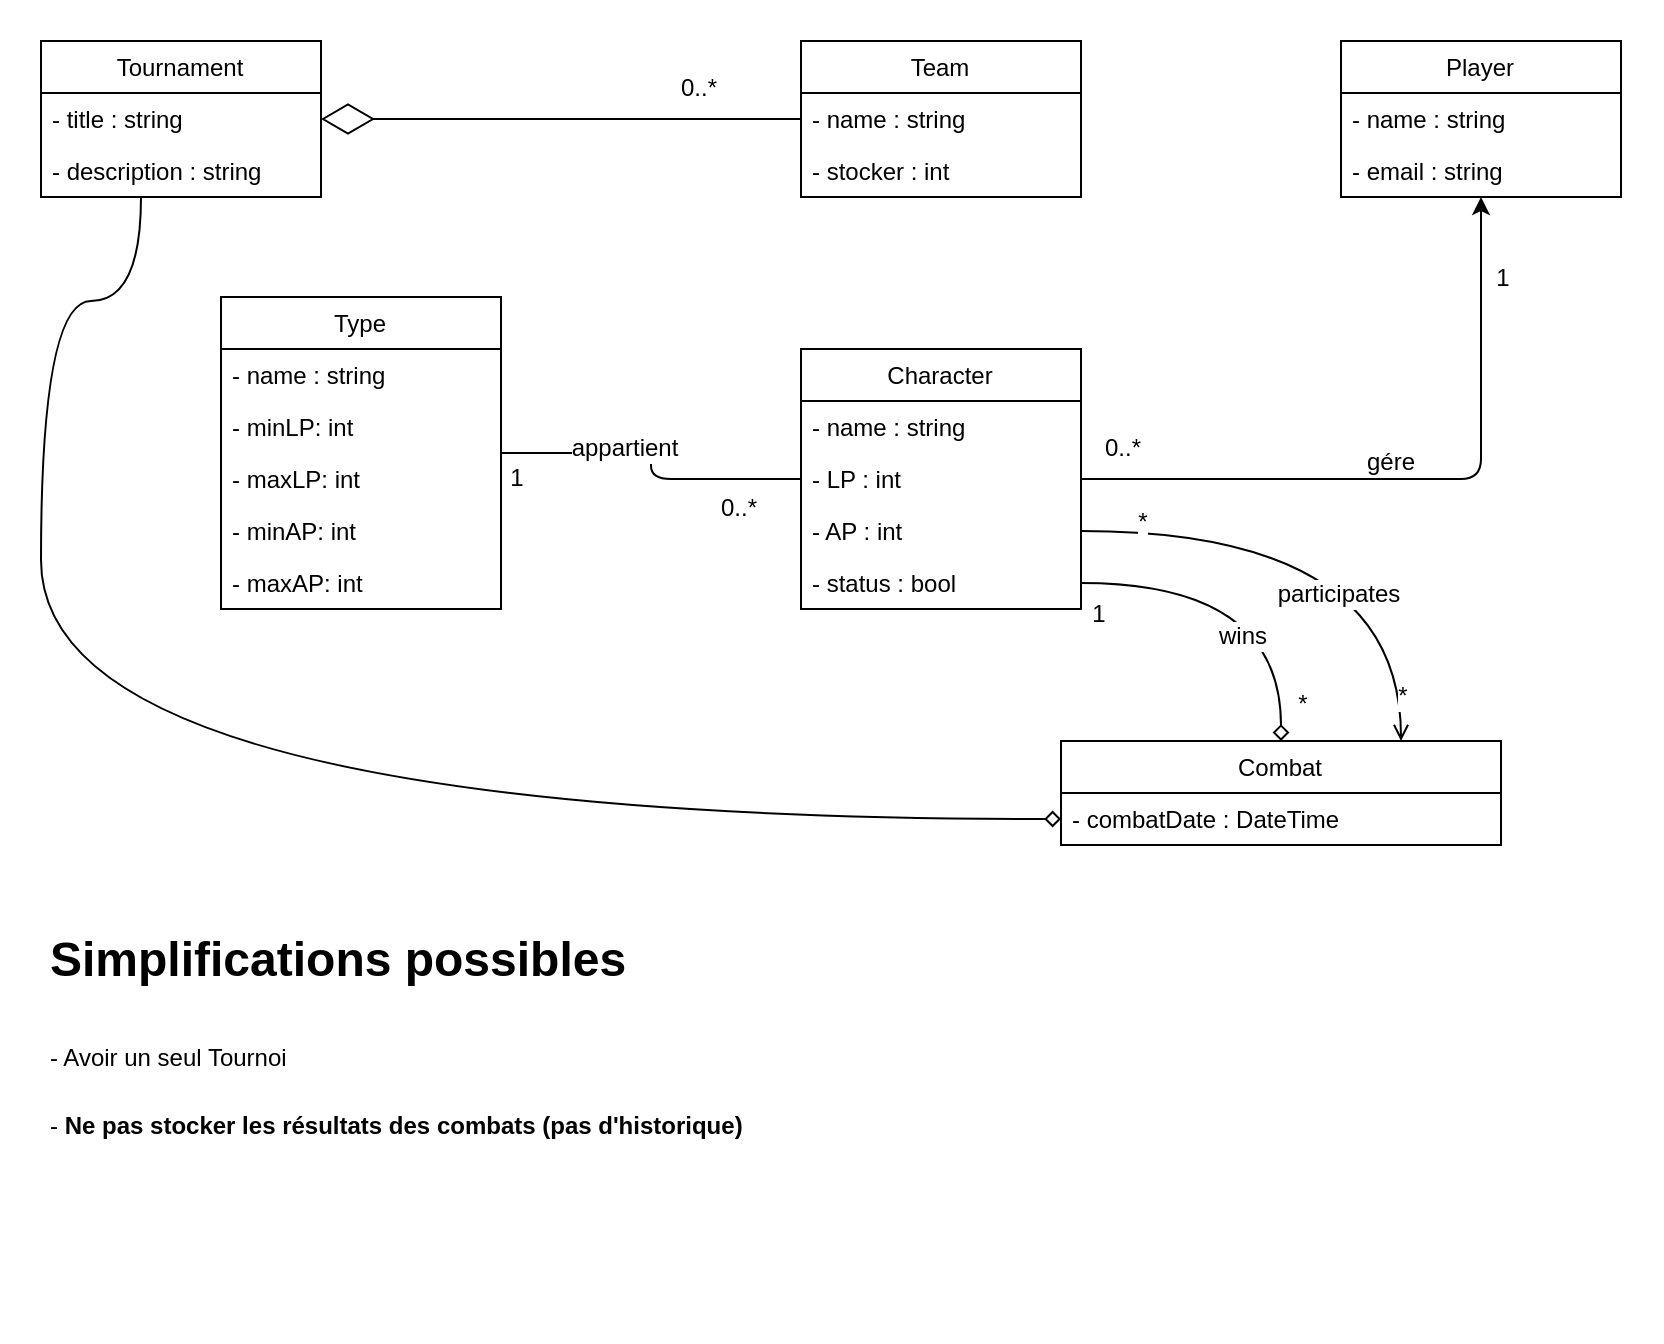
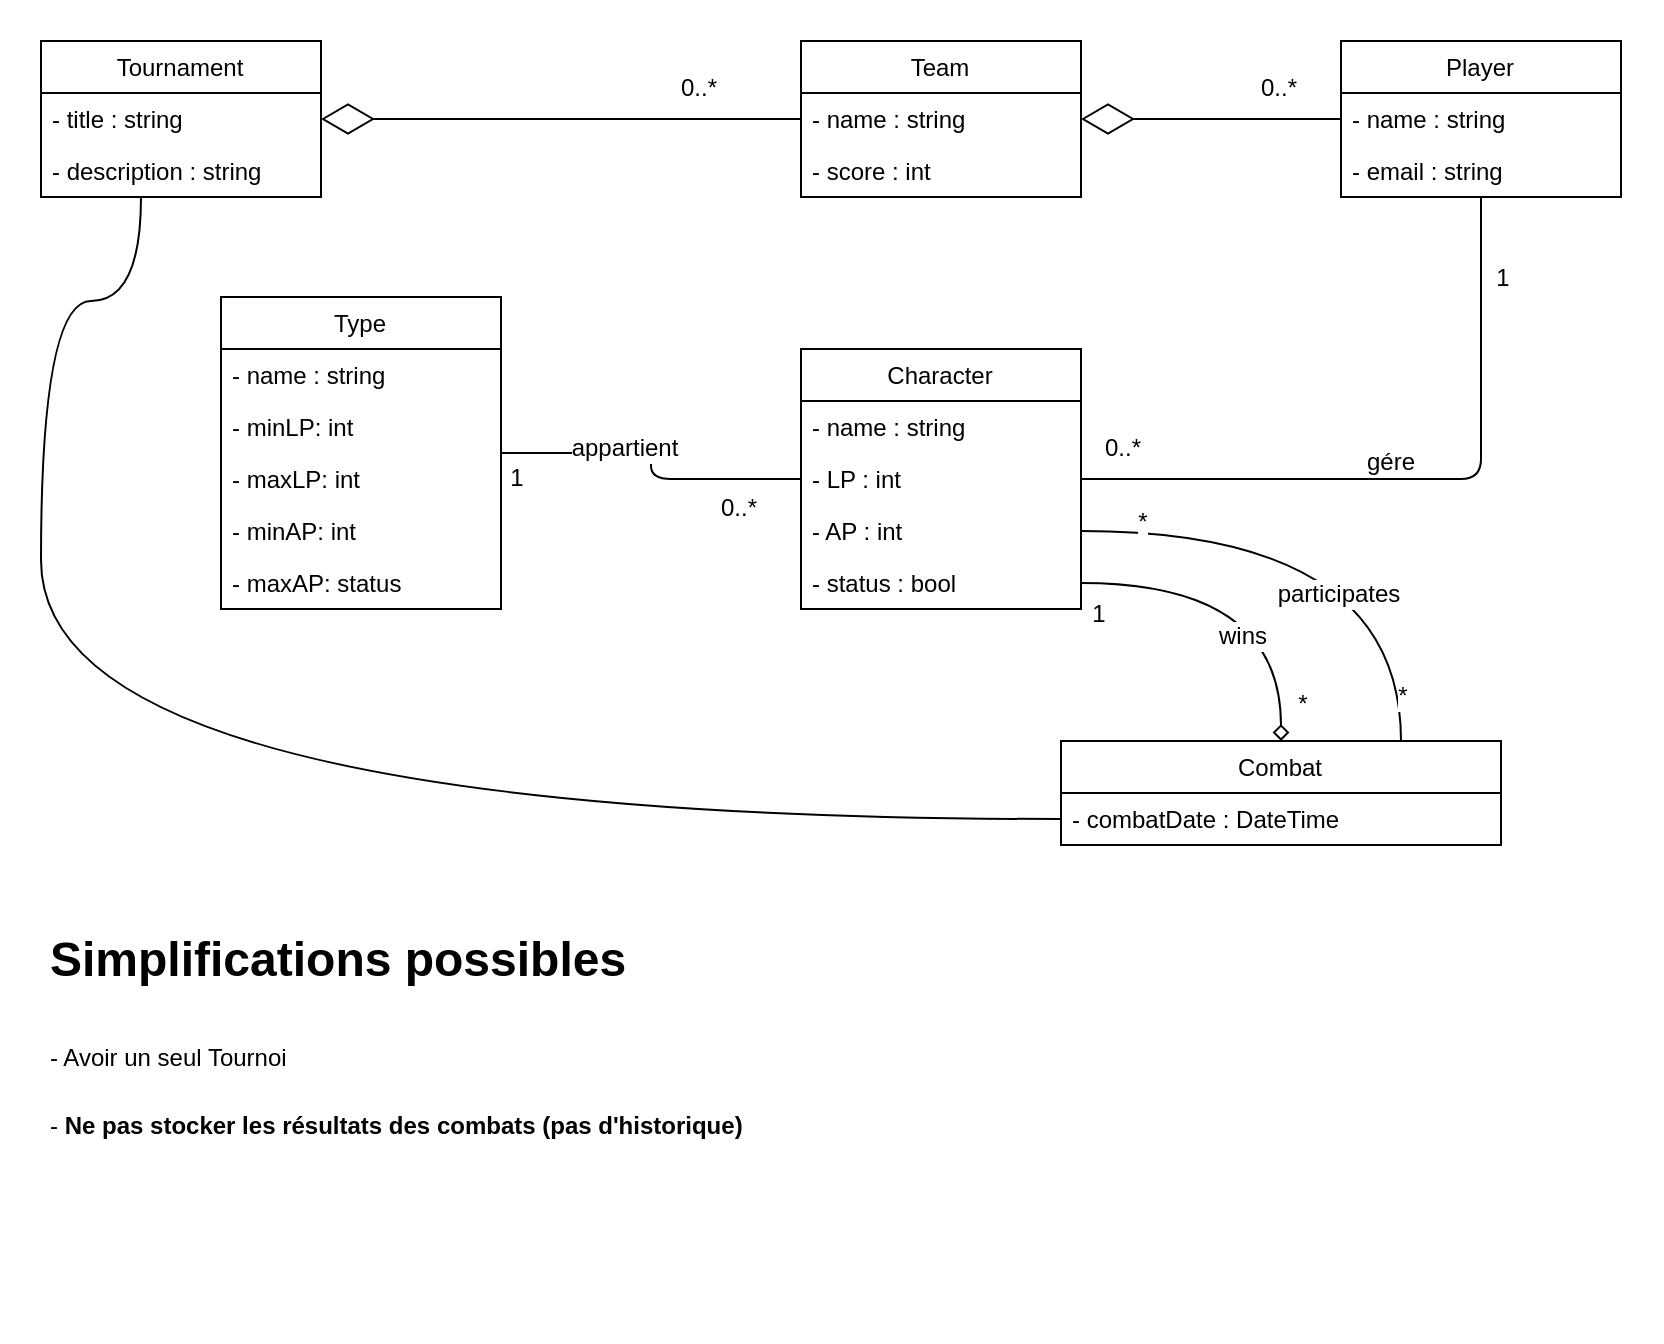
  <mxCell id="0" />
  <mxCell id="1" parent="0" />
  <mxCell id="2" value="Player" style="swimlane;fontStyle=0;childLayout=stackLayout;horizontal=1;startSize=26;fillColor=none;horizontalStack=0;resizeParent=1;resizeParentMax=0;resizeLast=0;collapsible=1;marginBottom=0;" parent="1" vertex="1"><mxGeometry x="670" y="20" width="140" height="78" as="geometry" /></mxCell>
  <mxCell id="3" value="- name : string" style="text;strokeColor=none;fillColor=none;align=left;verticalAlign=top;spacingLeft=4;spacingRight=4;overflow=hidden;rotatable=0;points=[[0,0.5],[1,0.5]];portConstraint=eastwest;" parent="2" vertex="1"><mxGeometry y="26" width="140" height="26" as="geometry" /></mxCell>
  <mxCell id="4" value="- email : string" style="text;strokeColor=none;fillColor=none;align=left;verticalAlign=top;spacingLeft=4;spacingRight=4;overflow=hidden;rotatable=0;points=[[0,0.5],[1,0.5]];portConstraint=eastwest;" parent="2" vertex="1"><mxGeometry y="52" width="140" height="26" as="geometry" /></mxCell>
  <mxCell id="5" value="Character" style="swimlane;fontStyle=0;childLayout=stackLayout;horizontal=1;startSize=26;fillColor=none;horizontalStack=0;resizeParent=1;resizeParentMax=0;resizeLast=0;collapsible=1;marginBottom=0;" parent="1" vertex="1"><mxGeometry x="400" y="174" width="140" height="130" as="geometry" /></mxCell>
  <mxCell id="6" value="- name : string" style="text;strokeColor=none;fillColor=none;align=left;verticalAlign=top;spacingLeft=4;spacingRight=4;overflow=hidden;rotatable=0;points=[[0,0.5],[1,0.5]];portConstraint=eastwest;" parent="5" vertex="1"><mxGeometry y="26" width="140" height="26" as="geometry" /></mxCell>
  <mxCell id="7" value="- LP : int" style="text;strokeColor=none;fillColor=none;align=left;verticalAlign=top;spacingLeft=4;spacingRight=4;overflow=hidden;rotatable=0;points=[[0,0.5],[1,0.5]];portConstraint=eastwest;" parent="5" vertex="1"><mxGeometry y="52" width="140" height="26" as="geometry" /></mxCell>
  <mxCell id="8" value="- AP : int" style="text;strokeColor=none;fillColor=none;align=left;verticalAlign=top;spacingLeft=4;spacingRight=4;overflow=hidden;rotatable=0;points=[[0,0.5],[1,0.5]];portConstraint=eastwest;" parent="5" vertex="1"><mxGeometry y="78" width="140" height="26" as="geometry" /></mxCell>
  <mxCell id="9" value="- status : bool" style="text;strokeColor=none;fillColor=none;align=left;verticalAlign=top;spacingLeft=4;spacingRight=4;overflow=hidden;rotatable=0;points=[[0,0.5],[1,0.5]];portConstraint=eastwest;" parent="5" vertex="1"><mxGeometry y="104" width="140" height="26" as="geometry" /></mxCell>
  <mxCell id="10" value="Type" style="swimlane;fontStyle=0;childLayout=stackLayout;horizontal=1;startSize=26;fillColor=none;horizontalStack=0;resizeParent=1;resizeParentMax=0;resizeLast=0;collapsible=1;marginBottom=0;" parent="1" vertex="1"><mxGeometry x="110" y="148" width="140" height="156" as="geometry" /></mxCell>
  <mxCell id="11" value="- name : string" style="text;strokeColor=none;fillColor=none;align=left;verticalAlign=top;spacingLeft=4;spacingRight=4;overflow=hidden;rotatable=0;points=[[0,0.5],[1,0.5]];portConstraint=eastwest;" parent="10" vertex="1"><mxGeometry y="26" width="140" height="26" as="geometry" /></mxCell>
  <mxCell id="12" value="- minLP: int" style="text;strokeColor=none;fillColor=none;align=left;verticalAlign=top;spacingLeft=4;spacingRight=4;overflow=hidden;rotatable=0;points=[[0,0.5],[1,0.5]];portConstraint=eastwest;" parent="10" vertex="1"><mxGeometry y="52" width="140" height="26" as="geometry" /></mxCell>
  <mxCell id="13" value="- maxLP: int" style="text;strokeColor=none;fillColor=none;align=left;verticalAlign=top;spacingLeft=4;spacingRight=4;overflow=hidden;rotatable=0;points=[[0,0.5],[1,0.5]];portConstraint=eastwest;" parent="10" vertex="1"><mxGeometry y="78" width="140" height="26" as="geometry" /></mxCell>
  <mxCell id="14" value="- minAP: int" style="text;strokeColor=none;fillColor=none;align=left;verticalAlign=top;spacingLeft=4;spacingRight=4;overflow=hidden;rotatable=0;points=[[0,0.5],[1,0.5]];portConstraint=eastwest;" parent="10" vertex="1"><mxGeometry y="104" width="140" height="26" as="geometry" /></mxCell>
- <mxCell id="15" value="- maxAP: int" style="text;strokeColor=none;fillColor=none;align=left;verticalAlign=top;spacingLeft=4;spacingRight=4;overflow=hidden;rotatable=0;points=[[0,0.5],[1,0.5]];portConstraint=eastwest;" parent="10" vertex="1"><mxGeometry y="130" width="140" height="26" as="geometry" /></mxCell>
+ <mxCell id="15" value="- maxAP: status" style="text;strokeColor=none;fillColor=none;align=left;verticalAlign=top;spacingLeft=4;spacingRight=4;overflow=hidden;rotatable=0;points=[[0,0.5],[1,0.5]];portConstraint=eastwest;" parent="10" vertex="1"><mxGeometry y="130" width="140" height="26" as="geometry" /></mxCell>
  <mxCell id="16" value="" style="endArrow=none;html=1;edgeStyle=orthogonalEdgeStyle;" parent="1" source="5" target="10" edge="1"><mxGeometry relative="1" as="geometry"><mxPoint x="20" y="230" as="sourcePoint" /><mxPoint x="180" y="230" as="targetPoint" /></mxGeometry></mxCell>
  <mxCell id="17" value="appartient" style="text;html=1;resizable=0;points=[];align=center;verticalAlign=middle;labelBackgroundColor=#ffffff;" parent="16" vertex="1" connectable="0"><mxGeometry x="-0.205" y="-2" relative="1" as="geometry"><mxPoint x="-24" y="-14" as="offset" /></mxGeometry></mxCell>
  <mxCell id="18" value="1" style="text;html=1;resizable=0;points=[];align=center;verticalAlign=middle;labelBackgroundColor=#ffffff;" parent="16" vertex="1" connectable="0"><mxGeometry x="0.826" y="-1" relative="1" as="geometry"><mxPoint x="-7" y="13" as="offset" /></mxGeometry></mxCell>
  <mxCell id="19" value="0..*" style="text;html=1;resizable=0;points=[];align=center;verticalAlign=middle;labelBackgroundColor=#ffffff;" parent="16" vertex="1" connectable="0"><mxGeometry x="-0.879" y="2" relative="1" as="geometry"><mxPoint x="-22" y="12" as="offset" /></mxGeometry></mxCell>
- <mxCell id="20" value="" style="endArrow=classic;html=1;edgeStyle=orthogonalEdgeStyle;" parent="1" source="5" target="2" edge="1"><mxGeometry relative="1" as="geometry"><mxPoint x="505" y="276" as="sourcePoint" /><mxPoint x="630" y="228" as="targetPoint" /></mxGeometry></mxCell>
+ <mxCell id="20" value="" style="endArrow=none;html=1;edgeStyle=orthogonalEdgeStyle;" parent="1" source="5" target="2" edge="1"><mxGeometry relative="1" as="geometry"><mxPoint x="505" y="276" as="sourcePoint" /><mxPoint x="630" y="228" as="targetPoint" /></mxGeometry></mxCell>
  <mxCell id="21" value="gére" style="text;html=1;resizable=0;points=[];align=center;verticalAlign=middle;labelBackgroundColor=#ffffff;" parent="20" vertex="1" connectable="0"><mxGeometry x="-0.205" y="-2" relative="1" as="geometry"><mxPoint x="18" y="-11" as="offset" /></mxGeometry></mxCell>
  <mxCell id="22" value="1" style="text;html=1;resizable=0;points=[];align=center;verticalAlign=middle;labelBackgroundColor=#ffffff;" parent="20" vertex="1" connectable="0"><mxGeometry x="0.826" y="-1" relative="1" as="geometry"><mxPoint x="9" y="10" as="offset" /></mxGeometry></mxCell>
  <mxCell id="23" value="0..*" style="text;html=1;resizable=0;points=[];align=center;verticalAlign=middle;labelBackgroundColor=#ffffff;" parent="20" vertex="1" connectable="0"><mxGeometry x="-0.879" y="2" relative="1" as="geometry"><mxPoint x="-1" y="-14" as="offset" /></mxGeometry></mxCell>
  <mxCell id="24" value="Team" style="swimlane;fontStyle=0;childLayout=stackLayout;horizontal=1;startSize=26;fillColor=none;horizontalStack=0;resizeParent=1;resizeParentMax=0;resizeLast=0;collapsible=1;marginBottom=0;" parent="1" vertex="1"><mxGeometry x="400" y="20" width="140" height="78" as="geometry" /></mxCell>
  <mxCell id="25" value="- name : string" style="text;strokeColor=none;fillColor=none;align=left;verticalAlign=top;spacingLeft=4;spacingRight=4;overflow=hidden;rotatable=0;points=[[0,0.5],[1,0.5]];portConstraint=eastwest;" parent="24" vertex="1"><mxGeometry y="26" width="140" height="26" as="geometry" /></mxCell>
- <mxCell id="26" value="- stocker : int" style="text;strokeColor=none;fillColor=none;align=left;verticalAlign=top;spacingLeft=4;spacingRight=4;overflow=hidden;rotatable=0;points=[[0,0.5],[1,0.5]];portConstraint=eastwest;" parent="24" vertex="1"><mxGeometry y="52" width="140" height="26" as="geometry" /></mxCell>
- <mxCell id="29" style="edgeStyle=orthogonalEdgeStyle;rounded=0;orthogonalLoop=1;jettySize=auto;html=1;curved=1;endArrow=diamond;endFill=0;" parent="1" source="30" target="36" edge="1"><mxGeometry relative="1" as="geometry"><Array as="points"><mxPoint x="70" y="150" /><mxPoint x="20" y="150" /><mxPoint x="20" y="409" /></Array></mxGeometry></mxCell>
+ <mxCell id="26" value="- score : int" style="text;strokeColor=none;fillColor=none;align=left;verticalAlign=top;spacingLeft=4;spacingRight=4;overflow=hidden;rotatable=0;points=[[0,0.5],[1,0.5]];portConstraint=eastwest;" parent="24" vertex="1"><mxGeometry y="52" width="140" height="26" as="geometry" /></mxCell>
+ <mxCell id="27" value="" style="endArrow=diamondThin;endFill=0;endSize=24;html=1;" parent="1" source="2" target="24" edge="1"><mxGeometry width="160" relative="1" as="geometry"><mxPoint x="70" y="380" as="sourcePoint" /><mxPoint x="230" y="380" as="targetPoint" /></mxGeometry></mxCell>
+ <mxCell id="28" value="0..*" style="text;html=1;resizable=0;points=[];align=center;verticalAlign=middle;labelBackgroundColor=#ffffff;" parent="27" vertex="1" connectable="0"><mxGeometry x="-0.643" y="-2" relative="1" as="geometry"><mxPoint x="-9" y="-14" as="offset" /></mxGeometry></mxCell>
+ <mxCell id="29" style="edgeStyle=orthogonalEdgeStyle;rounded=0;orthogonalLoop=1;jettySize=auto;html=1;curved=1;endArrow=none;endFill=0;" parent="1" source="30" target="36" edge="1"><mxGeometry relative="1" as="geometry"><Array as="points"><mxPoint x="70" y="150" /><mxPoint x="20" y="150" /><mxPoint x="20" y="409" /></Array></mxGeometry></mxCell>
  <mxCell id="30" value="Tournament" style="swimlane;fontStyle=0;childLayout=stackLayout;horizontal=1;startSize=26;fillColor=none;horizontalStack=0;resizeParent=1;resizeParentMax=0;resizeLast=0;collapsible=1;marginBottom=0;" parent="1" vertex="1"><mxGeometry x="20" y="20" width="140" height="78" as="geometry" /></mxCell>
  <mxCell id="31" value="- title : string" style="text;strokeColor=none;fillColor=none;align=left;verticalAlign=top;spacingLeft=4;spacingRight=4;overflow=hidden;rotatable=0;points=[[0,0.5],[1,0.5]];portConstraint=eastwest;" parent="30" vertex="1"><mxGeometry y="26" width="140" height="26" as="geometry" /></mxCell>
  <mxCell id="32" value="- description : string" style="text;strokeColor=none;fillColor=none;align=left;verticalAlign=top;spacingLeft=4;spacingRight=4;overflow=hidden;rotatable=0;points=[[0,0.5],[1,0.5]];portConstraint=eastwest;" parent="30" vertex="1"><mxGeometry y="52" width="140" height="26" as="geometry" /></mxCell>
  <mxCell id="33" value="" style="endArrow=diamondThin;endFill=0;endSize=24;html=1;" parent="1" source="24" target="30" edge="1"><mxGeometry width="160" relative="1" as="geometry"><mxPoint x="410" y="46" as="sourcePoint" /><mxPoint x="290" y="46" as="targetPoint" /></mxGeometry></mxCell>
  <mxCell id="34" value="0..*" style="text;html=1;resizable=0;points=[];align=center;verticalAlign=middle;labelBackgroundColor=#ffffff;" parent="33" vertex="1" connectable="0"><mxGeometry x="-0.643" y="-2" relative="1" as="geometry"><mxPoint x="-9" y="-14" as="offset" /></mxGeometry></mxCell>
  <mxCell id="35" value="&lt;h1&gt;&lt;span&gt;Simplifications possibles&amp;nbsp;&lt;/span&gt;&lt;/h1&gt;&lt;h1&gt;&lt;span style=&quot;font-size: 12px ; font-weight: 400 ; text-align: center&quot;&gt;- Avoir un seul Tournoi&lt;/span&gt;&lt;/h1&gt;&lt;div&gt;&lt;span style=&quot;font-size: 12px ; font-weight: 400 ; text-align: center&quot;&gt;- &lt;/span&gt;&lt;span style=&quot;font-size: 12px ; text-align: center&quot;&gt;&lt;b&gt;Ne pas stocker les résultats des combats (pas d'historique)&lt;/b&gt;&lt;/span&gt;&lt;/div&gt;" style="text;html=1;strokeColor=none;fillColor=none;spacing=5;spacingTop=-20;whiteSpace=wrap;overflow=hidden;rounded=0;" parent="1" vertex="1"><mxGeometry x="20" y="460" width="570" height="190" as="geometry" /></mxCell>
  <mxCell id="36" value="Combat" style="swimlane;fontStyle=0;childLayout=stackLayout;horizontal=1;startSize=26;fillColor=none;horizontalStack=0;resizeParent=1;resizeParentMax=0;resizeLast=0;collapsible=1;marginBottom=0;" parent="1" vertex="1"><mxGeometry x="530" y="370" width="220" height="52" as="geometry" /></mxCell>
  <mxCell id="37" value="- combatDate : DateTime" style="text;strokeColor=none;fillColor=none;align=left;verticalAlign=top;spacingLeft=4;spacingRight=4;overflow=hidden;rotatable=0;points=[[0,0.5],[1,0.5]];portConstraint=eastwest;" parent="36" vertex="1"><mxGeometry y="26" width="220" height="26" as="geometry" /></mxCell>
  <mxCell id="38" style="edgeStyle=orthogonalEdgeStyle;curved=1;rounded=0;orthogonalLoop=1;jettySize=auto;html=1;endArrow=diamond;endFill=0;" parent="1" source="9" target="36" edge="1"><mxGeometry relative="1" as="geometry" /></mxCell>
  <mxCell id="39" value="*" style="text;html=1;resizable=0;points=[];align=center;verticalAlign=middle;labelBackgroundColor=#ffffff;" parent="38" vertex="1" connectable="0"><mxGeometry x="0.893" y="1" relative="1" as="geometry"><mxPoint x="9" y="-9" as="offset" /></mxGeometry></mxCell>
  <mxCell id="40" value="1" style="text;html=1;resizable=0;points=[];align=center;verticalAlign=middle;labelBackgroundColor=#ffffff;" parent="38" vertex="1" connectable="0"><mxGeometry x="-0.877" y="-2" relative="1" as="geometry"><mxPoint x="-3" y="13" as="offset" /></mxGeometry></mxCell>
  <mxCell id="41" value="wins" style="text;html=1;resizable=0;points=[];align=center;verticalAlign=middle;labelBackgroundColor=#ffffff;" parent="38" vertex="1" connectable="0"><mxGeometry x="-0.111" y="-26" relative="1" as="geometry"><mxPoint as="offset" /></mxGeometry></mxCell>
- <mxCell id="42" style="edgeStyle=orthogonalEdgeStyle;curved=1;rounded=0;orthogonalLoop=1;jettySize=auto;html=1;endArrow=open;endFill=0;" parent="1" source="8" target="36" edge="1"><mxGeometry relative="1" as="geometry"><Array as="points"><mxPoint x="700" y="265" /></Array></mxGeometry></mxCell>
+ <mxCell id="42" style="edgeStyle=orthogonalEdgeStyle;curved=1;rounded=0;orthogonalLoop=1;jettySize=auto;html=1;endArrow=none;endFill=0;" parent="1" source="8" target="36" edge="1"><mxGeometry relative="1" as="geometry"><Array as="points"><mxPoint x="700" y="265" /></Array></mxGeometry></mxCell>
  <mxCell id="43" value="participates" style="text;html=1;resizable=0;points=[];align=center;verticalAlign=middle;labelBackgroundColor=#ffffff;" parent="42" vertex="1" connectable="0"><mxGeometry x="-0.037" y="-31" relative="1" as="geometry"><mxPoint as="offset" /></mxGeometry></mxCell>
  <mxCell id="44" value="*" style="text;html=1;resizable=0;points=[];align=center;verticalAlign=middle;labelBackgroundColor=#ffffff;" parent="42" vertex="1" connectable="0"><mxGeometry x="0.828" relative="1" as="geometry"><mxPoint as="offset" /></mxGeometry></mxCell>
  <mxCell id="45" value="*" style="text;html=1;resizable=0;points=[];align=center;verticalAlign=middle;labelBackgroundColor=#ffffff;" parent="42" vertex="1" connectable="0"><mxGeometry x="-0.875" y="-2" relative="1" as="geometry"><mxPoint x="13" y="-7" as="offset" /></mxGeometry></mxCell>
